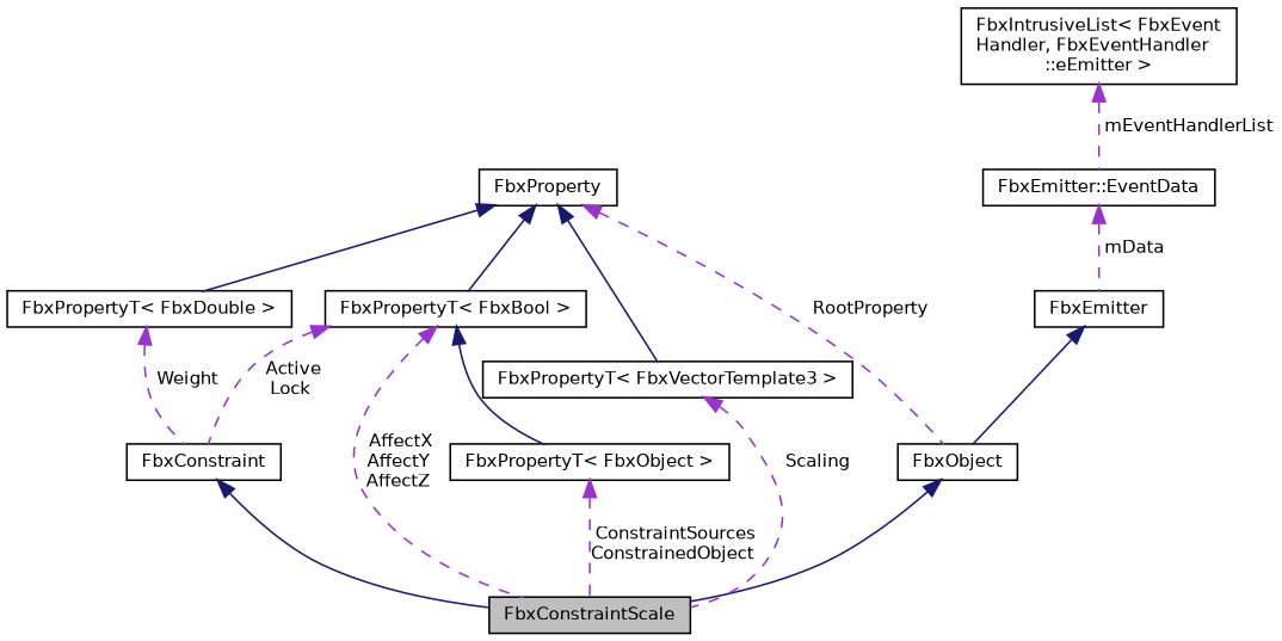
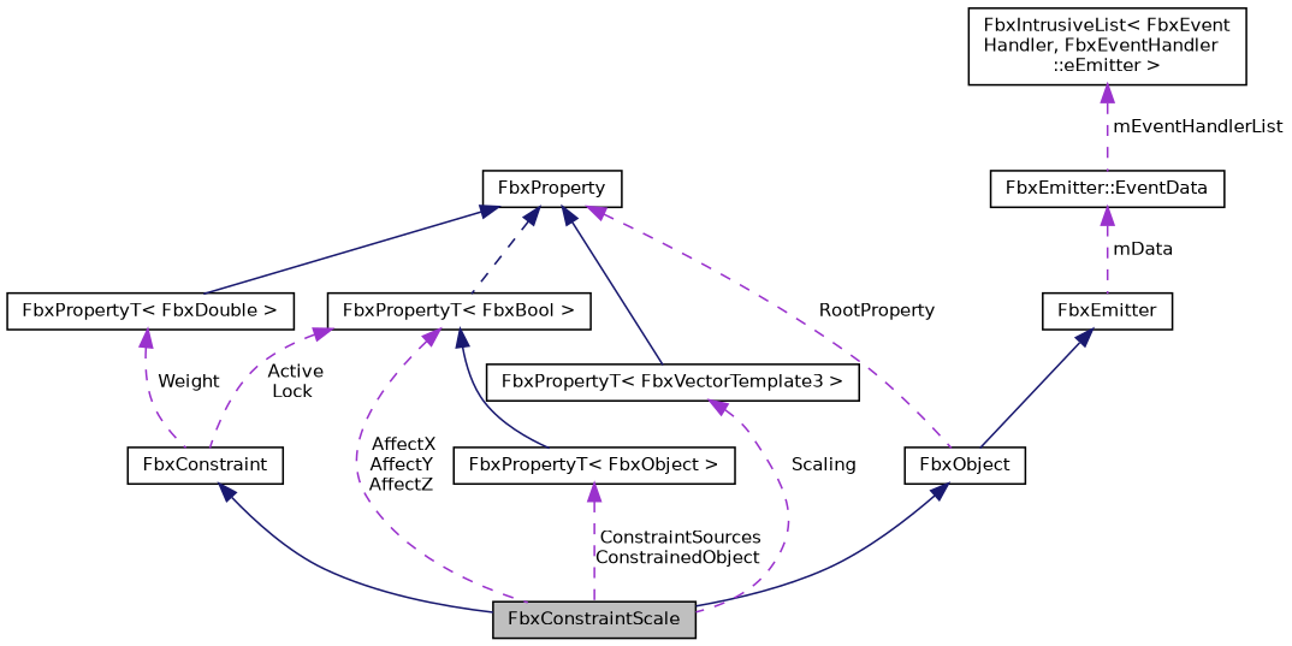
  digraph {
    rankdir=TB
    node [color=black fillcolor=white fontname=Helvetica fontsize=10 shape=record style=filled]
    edge [color=darkorchid3 dir=back fontname=Helvetica fontsize=10 labelfontname=Helvetica labelfontsize=10 style=dashed]
    n1 [fillcolor=grey75 fontcolor=black height=0.2 label=FbxConstraintScale width=0.4]
    n2 [height=0.2 label=FbxConstraint width=0.4]
    n3 [height=0.2 label=FbxObject width=0.4]
    n4 [height=0.2 label=FbxEmitter width=0.4]
    n5 [height=0.2 label="FbxEmitter::EventData" width=0.4]
    n6 [height=0.2 label="FbxIntrusiveList\< FbxEvent\lHandler, FbxEventHandler\l::eEmitter \>" width=0.4]
    n7 [height=0.2 label=FbxProperty width=0.4]
    n8 [height=0.2 label="FbxPropertyT\< FbxDouble \>" width=0.4]
    n9 [height=0.2 label="FbxPropertyT\< FbxBool \>" width=0.4]
    n10 [height=0.2 label="FbxPropertyT\< FbxVectorTemplate3 \>" width=0.4]
    n11 [height=0.2 label="FbxPropertyT\< FbxObject \>" width=0.4]
    n2 -> n1 [color=midnightblue style=solid]
    n3 -> n1 [color=midnightblue style=solid]
    n4 -> n3 [color=midnightblue style=solid]
    n5 -> n4 [label=" mData"]
    n6 -> n5 [label=" mEventHandlerList"]
    n7 -> n3 [label=" RootProperty"]
    n7 -> n8 [color=midnightblue style=solid]
-   n7 -> n9 [color=midnightblue style=solid]
+   n7 -> n9 [color=midnightblue]
    n7 -> n10 [color=midnightblue style=solid]
    n8 -> n2 [label=" Weight"]
    n9 -> n1 [label=" AffectX\nAffectY\nAffectZ"]
    n9 -> n2 [label=" Active\nLock"]
    n9 -> n11 [color=midnightblue style=solid]
    n10 -> n1 [label=" Scaling"]
    n11 -> n1 [label=" ConstraintSources\nConstrainedObject"]
  }
